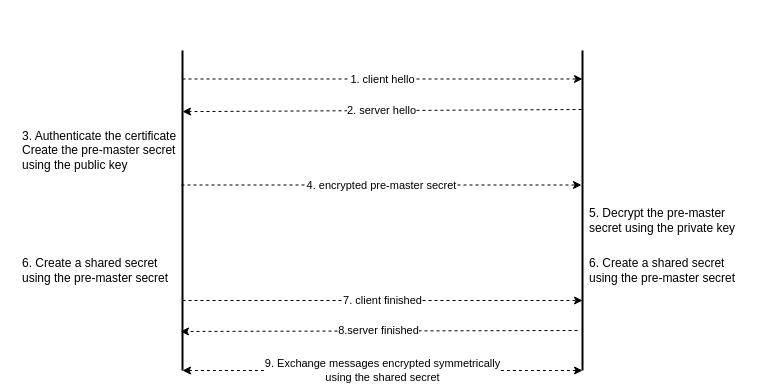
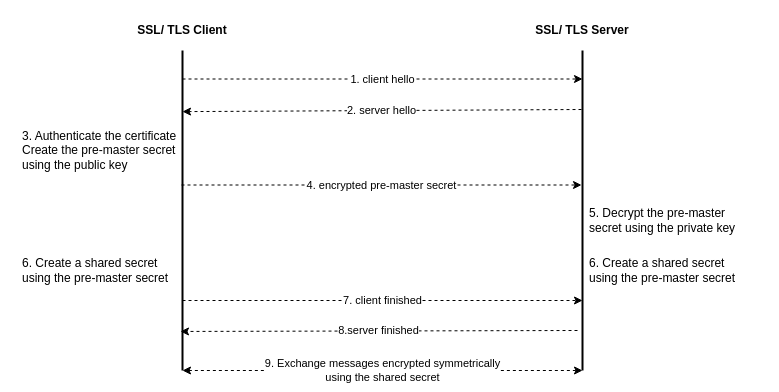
  <mxCell id="0" />
  <mxCell id="1" parent="0" />
+ <mxCell id="2" value="&lt;b&gt;SSL/ TLS Client&lt;/b&gt;" style="text;html=1;strokeColor=none;fillColor=none;align=center;verticalAlign=middle;whiteSpace=wrap;rounded=0;" vertex="1" parent="1"><mxGeometry x="127" y="20" width="110" height="20" as="geometry" /></mxCell>
+ <mxCell id="3" value="&lt;b&gt;SSL/ TLS Server&lt;/b&gt;" style="text;html=1;strokeColor=none;fillColor=none;align=center;verticalAlign=middle;whiteSpace=wrap;rounded=0;" vertex="1" parent="1"><mxGeometry x="527" y="20" width="110" height="20" as="geometry" /></mxCell>
  <mxCell id="4" value="" style="line;strokeWidth=2;direction=south;html=1;" vertex="1" parent="1"><mxGeometry x="177" y="50" width="10" height="320" as="geometry" /></mxCell>
  <mxCell id="5" value="" style="line;strokeWidth=2;direction=south;html=1;" vertex="1" parent="1"><mxGeometry x="577" y="50" width="10" height="320" as="geometry" /></mxCell>
  <mxCell id="6" value="1. client hello" style="endArrow=classic;html=1;entryX=0.25;entryY=0.5;entryDx=0;entryDy=0;entryPerimeter=0;exitX=0.25;exitY=0.5;exitDx=0;exitDy=0;exitPerimeter=0;dashed=1;" edge="1" parent="1"><mxGeometry width="50" height="50" relative="1" as="geometry"><mxPoint x="182" y="78.5" as="sourcePoint" /><mxPoint x="582" y="78.5" as="targetPoint" /></mxGeometry></mxCell>
  <mxCell id="7" value="2. server hello" style="endArrow=classic;html=1;dashed=1;entryX=0.191;entryY=0.5;entryDx=0;entryDy=0;entryPerimeter=0;" edge="1" parent="1" target="4"><mxGeometry width="50" height="50" relative="1" as="geometry"><mxPoint x="581" y="109" as="sourcePoint" /><mxPoint x="187" y="110" as="targetPoint" /></mxGeometry></mxCell>
  <mxCell id="8" value="3. Authenticate the certificate&lt;br&gt;Create the pre-master secret using the public key" style="text;html=1;strokeColor=none;fillColor=none;align=left;verticalAlign=middle;whiteSpace=wrap;rounded=0;" vertex="1" parent="1"><mxGeometry x="20" y="130" width="170" height="40" as="geometry" /></mxCell>
  <mxCell id="9" value="4. encrypted pre-master secret" style="endArrow=classic;html=1;entryX=0.25;entryY=0.5;entryDx=0;entryDy=0;entryPerimeter=0;exitX=0.25;exitY=0.5;exitDx=0;exitDy=0;exitPerimeter=0;dashed=1;" edge="1" parent="1"><mxGeometry width="50" height="50" relative="1" as="geometry"><mxPoint x="181" y="184.5" as="sourcePoint" /><mxPoint x="581" y="184.5" as="targetPoint" /></mxGeometry></mxCell>
  <mxCell id="10" value="5. Decrypt the pre-master secret using the private key" style="text;html=1;strokeColor=none;fillColor=none;align=left;verticalAlign=middle;whiteSpace=wrap;rounded=0;" vertex="1" parent="1"><mxGeometry x="587" y="200" width="170" height="40" as="geometry" /></mxCell>
  <mxCell id="11" value="6. Create a shared secret&amp;nbsp; using the pre-master secret" style="text;html=1;strokeColor=none;fillColor=none;align=left;verticalAlign=middle;whiteSpace=wrap;rounded=0;" vertex="1" parent="1"><mxGeometry x="587" y="250" width="170" height="40" as="geometry" /></mxCell>
  <mxCell id="12" value="6. Create a shared secret&amp;nbsp; using the pre-master secret" style="text;html=1;strokeColor=none;fillColor=none;align=left;verticalAlign=middle;whiteSpace=wrap;rounded=0;" vertex="1" parent="1"><mxGeometry x="20" y="250" width="170" height="40" as="geometry" /></mxCell>
  <mxCell id="13" value="7. client finished" style="endArrow=classic;html=1;entryX=0.25;entryY=0.5;entryDx=0;entryDy=0;entryPerimeter=0;exitX=0.25;exitY=0.5;exitDx=0;exitDy=0;exitPerimeter=0;dashed=1;" edge="1" parent="1"><mxGeometry width="50" height="50" relative="1" as="geometry"><mxPoint x="182" y="300" as="sourcePoint" /><mxPoint x="582" y="300" as="targetPoint" /></mxGeometry></mxCell>
  <mxCell id="14" value="8.server finished" style="endArrow=classic;html=1;dashed=1;entryX=0.878;entryY=0.7;entryDx=0;entryDy=0;entryPerimeter=0;" edge="1" parent="1" target="4"><mxGeometry width="50" height="50" relative="1" as="geometry"><mxPoint x="577" y="330" as="sourcePoint" /><mxPoint x="178" y="332" as="targetPoint" /></mxGeometry></mxCell>
  <mxCell id="15" value="9. Exchange messages encrypted symmetrically &lt;br&gt;using&amp;nbsp;the shared secret" style="endArrow=classic;startArrow=classic;html=1;dashed=1;exitX=1;exitY=0.5;exitDx=0;exitDy=0;exitPerimeter=0;entryX=1;entryY=0.5;entryDx=0;entryDy=0;entryPerimeter=0;" edge="1" parent="1" source="4" target="5"><mxGeometry width="50" height="50" relative="1" as="geometry"><mxPoint x="527" y="410" as="sourcePoint" /><mxPoint x="577" y="360" as="targetPoint" /></mxGeometry></mxCell>
